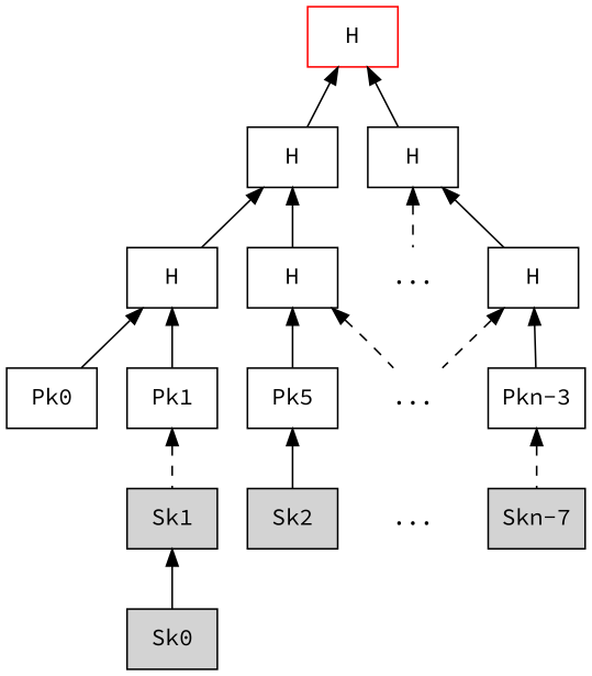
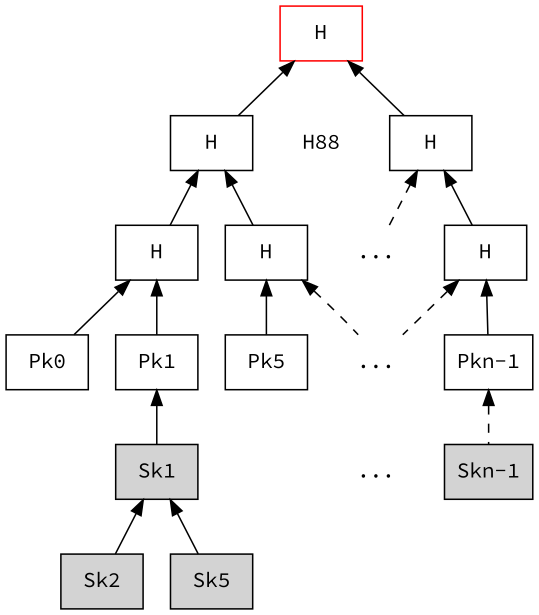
  digraph {
    fontname="Source Code Pro"
    node [fontname="Source Code Pro" shape=box]
    edge [dir=back fontname="Source Code Pro"]
    n1 [color=red label=H]
    n2 [label=H]
+   H88 [shape=none]
    n4 [label=H]
    n5 [label=H]
    n6 [label=H]
    n7 [label=H]
    n8 [label="..." shape=none]
    n9 [label=Pk0]
    n10 [label=Pk1]
    n11 [label=Pk5]
    n12 [label="..." shape=none]
-   n13 [label="Pkn-3"]
+   n13 [label="Pkn-1"]
    n14 [label=Sk1 style=filled]
    n15 [label=Sk2 style=filled]
    n16 [label="..." shape=none]
-   n17 [label="Skn-7" style=filled]
-   n18 [label=Sk0 style=filled]
+   n17 [label="Skn-1" style=filled]
+   n18 [label=Sk5 style=filled]
    n1 -> n2
+   n1 -> H88 [style=invis]
    n1 -> n4
    n2 -> n5
    n2 -> n6
    n4 -> n7
    n4 -> n8 [style=dashed]
    n5 -> n9
    n5 -> n10
    n6 -> n11
    n6 -> n12 [style=invis]
    n6 -> n12 [style=dashed]
    n7 -> n12 [style=dashed]
    n7 -> n13
    n8 -> n12 [style=invis]
-   n10 -> n14 [style=dashed]
-   n11 -> n15
+   n10 -> n14
+   n14 -> n15
    n12 -> n16 [style=invis]
    n13 -> n17 [style=dashed]
    n14 -> n18
  }
